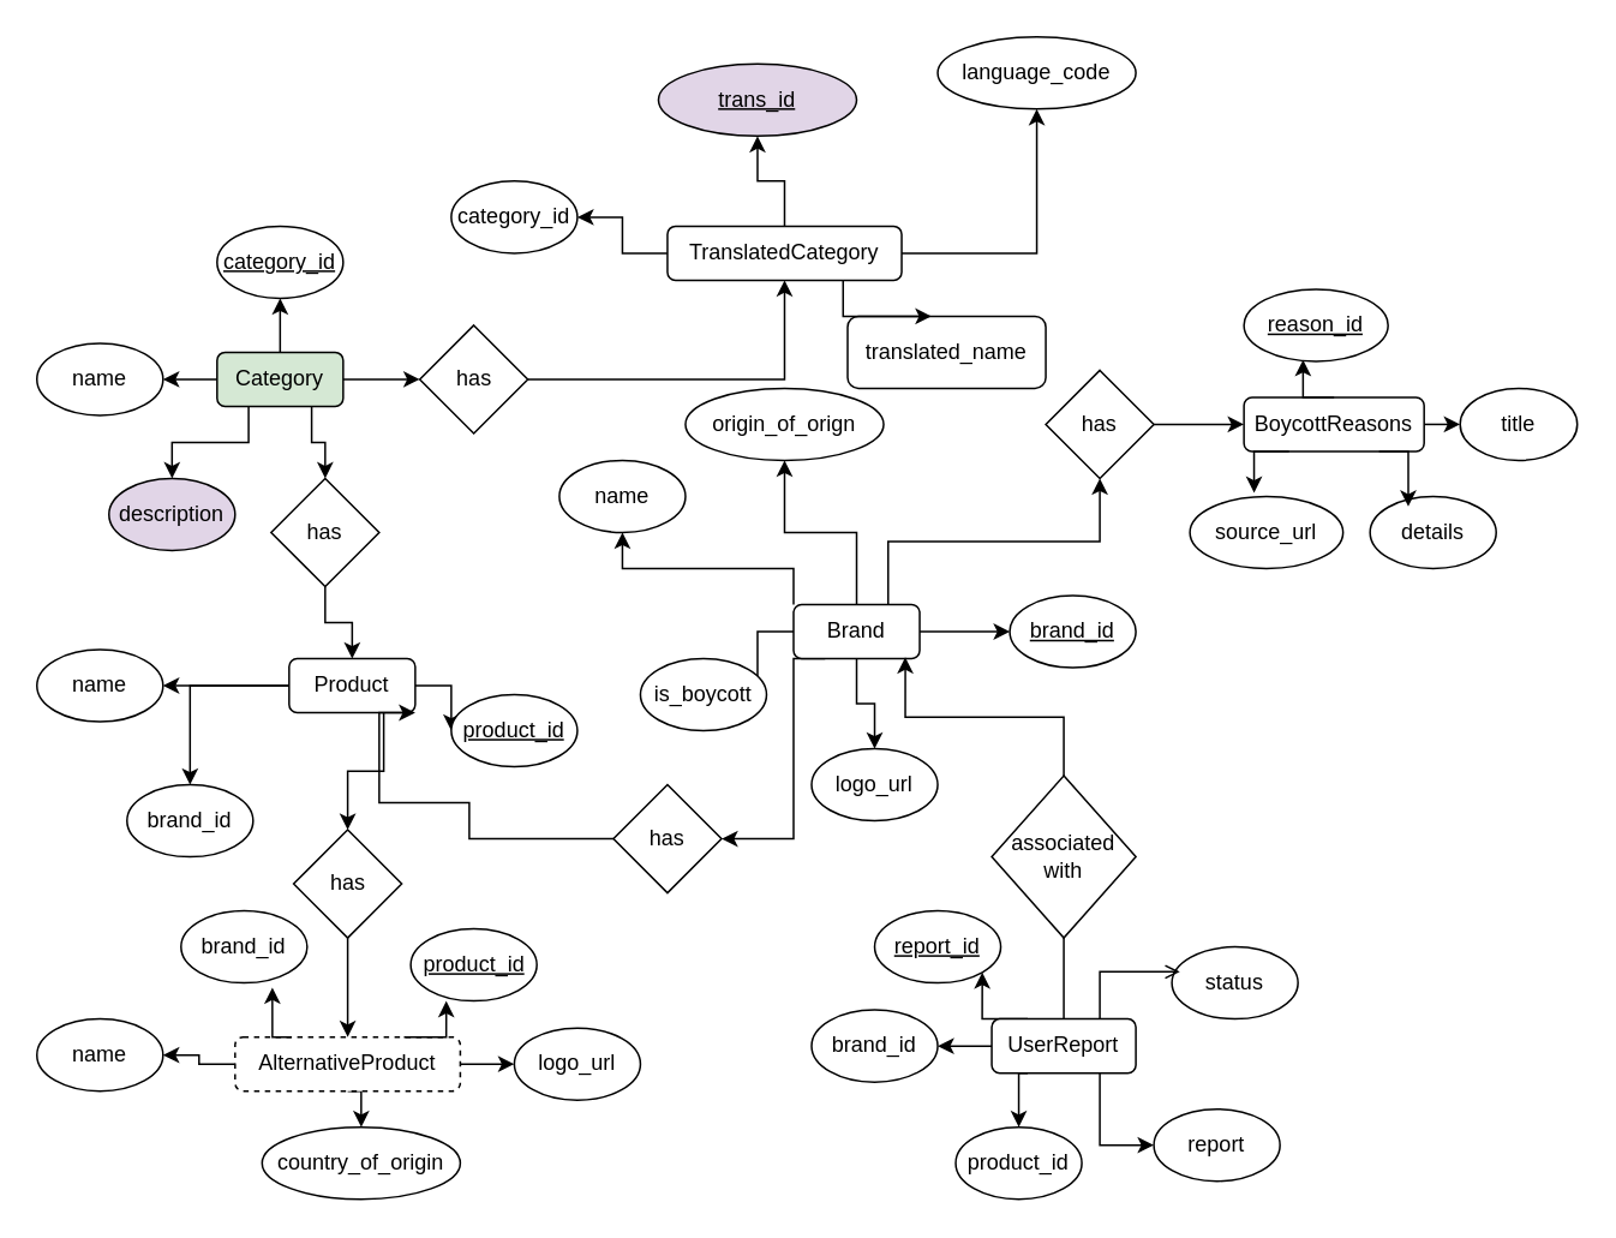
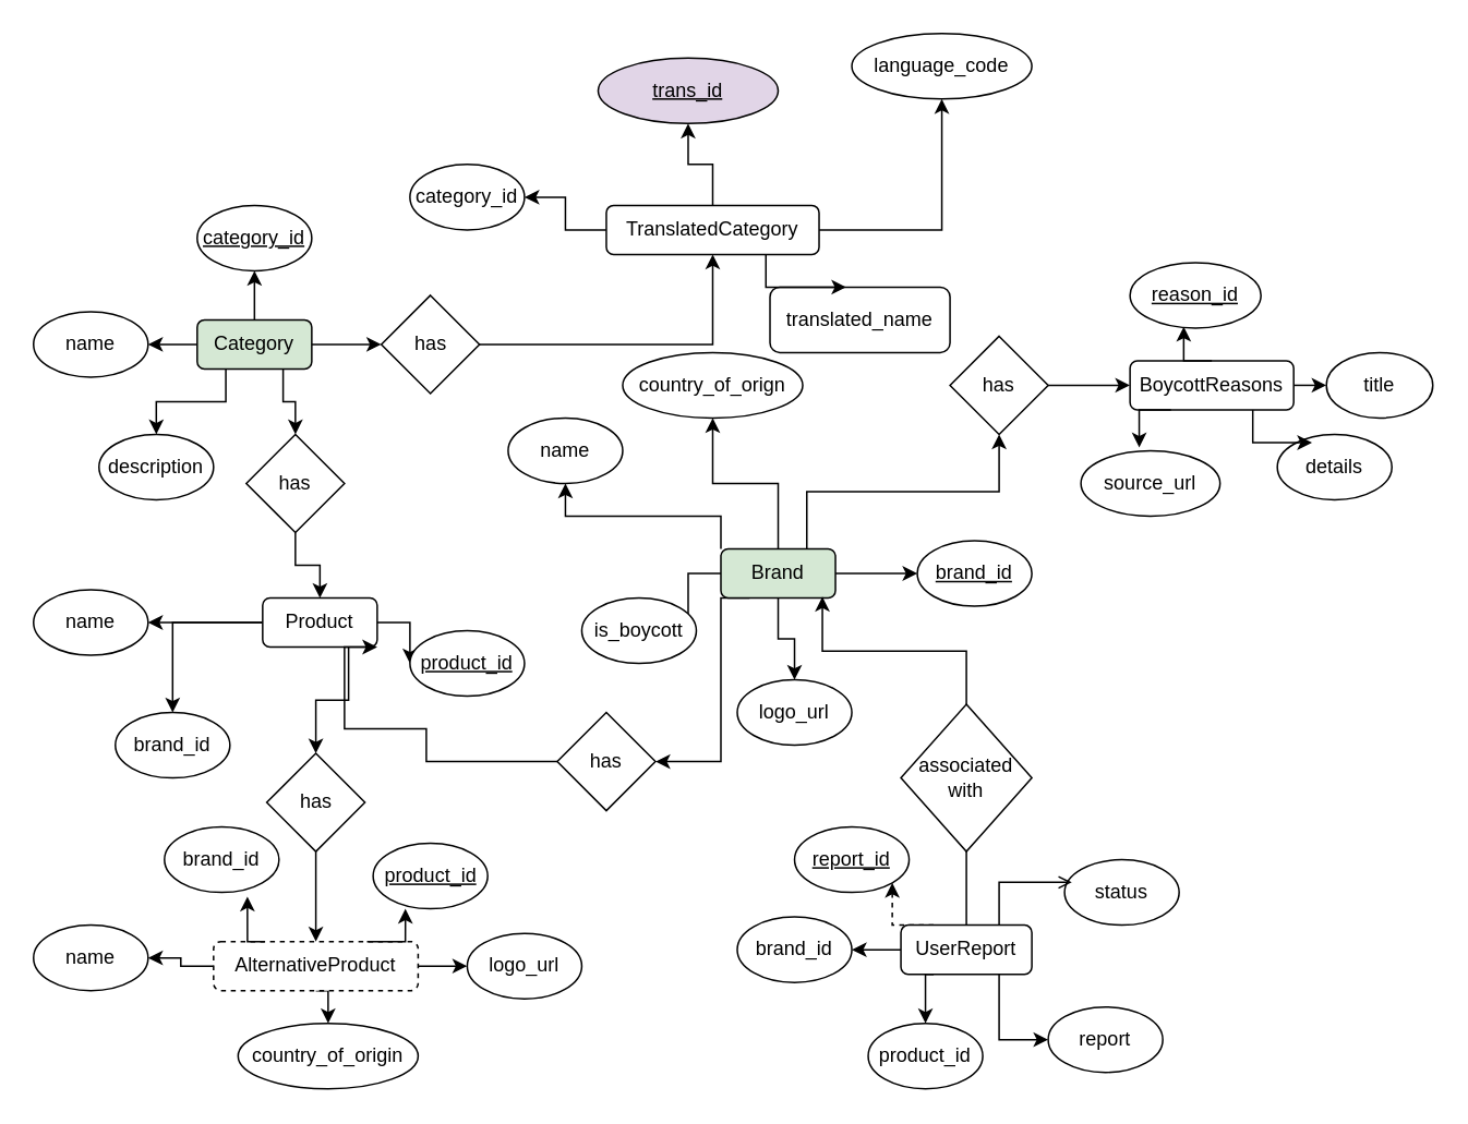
  <mxCell id="0" />
  <mxCell id="1" parent="0" />
  <mxCell id="2" value="" style="edgeStyle=orthogonalEdgeStyle;rounded=0;orthogonalLoop=1;jettySize=auto;html=1;" edge="1" parent="1" source="7" target="39"><mxGeometry relative="1" as="geometry" /></mxCell>
  <mxCell id="3" value="" style="edgeStyle=orthogonalEdgeStyle;rounded=0;orthogonalLoop=1;jettySize=auto;html=1;" edge="1" parent="1" source="7" target="37"><mxGeometry relative="1" as="geometry" /></mxCell>
  <mxCell id="4" style="edgeStyle=orthogonalEdgeStyle;rounded=0;orthogonalLoop=1;jettySize=auto;html=1;exitX=0.25;exitY=1;exitDx=0;exitDy=0;entryX=0.5;entryY=0;entryDx=0;entryDy=0;" edge="1" parent="1" source="7" target="38"><mxGeometry relative="1" as="geometry" /></mxCell>
  <mxCell id="5" style="edgeStyle=orthogonalEdgeStyle;rounded=0;orthogonalLoop=1;jettySize=auto;html=1;exitX=0.75;exitY=1;exitDx=0;exitDy=0;entryX=0.5;entryY=0;entryDx=0;entryDy=0;" edge="1" parent="1" source="7" target="46"><mxGeometry relative="1" as="geometry" /></mxCell>
  <mxCell id="6" value="" style="edgeStyle=orthogonalEdgeStyle;rounded=0;orthogonalLoop=1;jettySize=auto;html=1;" edge="1" parent="1" source="7" target="59"><mxGeometry relative="1" as="geometry" /></mxCell>
  <mxCell id="7" value="Category" style="rounded=1;whiteSpace=wrap;html=1;fillColor=#d5e8d4;" vertex="1" parent="1"><mxGeometry x="120" y="195" width="70" height="30" as="geometry" /></mxCell>
  <mxCell id="8" value="" style="edgeStyle=orthogonalEdgeStyle;rounded=0;orthogonalLoop=1;jettySize=auto;html=1;" edge="1" parent="1" source="11" target="63"><mxGeometry relative="1" as="geometry" /></mxCell>
  <mxCell id="9" value="" style="edgeStyle=orthogonalEdgeStyle;rounded=0;orthogonalLoop=1;jettySize=auto;html=1;" edge="1" parent="1" source="11" target="61"><mxGeometry relative="1" as="geometry" /></mxCell>
  <mxCell id="10" value="" style="edgeStyle=orthogonalEdgeStyle;rounded=0;orthogonalLoop=1;jettySize=auto;html=1;" edge="1" parent="1" source="11" target="62"><mxGeometry relative="1" as="geometry" /></mxCell>
  <mxCell id="11" value="TranslatedCategory" style="rounded=1;whiteSpace=wrap;html=1;" vertex="1" parent="1"><mxGeometry x="370" y="125" width="130" height="30" as="geometry" /></mxCell>
  <mxCell id="12" value="" style="edgeStyle=orthogonalEdgeStyle;rounded=0;orthogonalLoop=1;jettySize=auto;html=1;endArrow=none;" edge="1" parent="1" source="17" target="52"><mxGeometry relative="1" as="geometry" /></mxCell>
  <mxCell id="13" value="" style="edgeStyle=orthogonalEdgeStyle;rounded=0;orthogonalLoop=1;jettySize=auto;html=1;" edge="1" parent="1" source="17" target="67"><mxGeometry relative="1" as="geometry" /></mxCell>
- <mxCell id="14" style="edgeStyle=orthogonalEdgeStyle;rounded=0;orthogonalLoop=1;jettySize=auto;html=1;exitX=0.25;exitY=0;exitDx=0;exitDy=0;entryX=1;entryY=1;entryDx=0;entryDy=0;" edge="1" parent="1" source="17" target="66"><mxGeometry relative="1" as="geometry" /></mxCell>
+ <mxCell id="14" style="edgeStyle=orthogonalEdgeStyle;rounded=0;orthogonalLoop=1;jettySize=auto;html=1;exitX=0.25;exitY=0;exitDx=0;exitDy=0;entryX=1;entryY=1;entryDx=0;entryDy=0;dashed=1;" edge="1" parent="1" source="17" target="66"><mxGeometry relative="1" as="geometry" /></mxCell>
  <mxCell id="15" style="edgeStyle=orthogonalEdgeStyle;rounded=0;orthogonalLoop=1;jettySize=auto;html=1;exitX=0.25;exitY=1;exitDx=0;exitDy=0;entryX=0.5;entryY=0;entryDx=0;entryDy=0;" edge="1" parent="1" source="17" target="65"><mxGeometry relative="1" as="geometry" /></mxCell>
  <mxCell id="16" style="edgeStyle=orthogonalEdgeStyle;rounded=0;orthogonalLoop=1;jettySize=auto;html=1;exitX=0.75;exitY=1;exitDx=0;exitDy=0;entryX=0;entryY=0.5;entryDx=0;entryDy=0;" edge="1" parent="1" source="17" target="68"><mxGeometry relative="1" as="geometry" /></mxCell>
  <mxCell id="17" value="UserReport" style="rounded=1;whiteSpace=wrap;html=1;" vertex="1" parent="1"><mxGeometry x="550" y="565" width="80" height="30" as="geometry" /></mxCell>
  <mxCell id="18" value="" style="edgeStyle=orthogonalEdgeStyle;rounded=0;orthogonalLoop=1;jettySize=auto;html=1;" edge="1" parent="1" source="22" target="42"><mxGeometry relative="1" as="geometry" /></mxCell>
  <mxCell id="19" value="" style="edgeStyle=orthogonalEdgeStyle;rounded=0;orthogonalLoop=1;jettySize=auto;html=1;" edge="1" parent="1" source="22" target="41"><mxGeometry relative="1" as="geometry" /></mxCell>
  <mxCell id="20" value="" style="edgeStyle=orthogonalEdgeStyle;rounded=0;orthogonalLoop=1;jettySize=auto;html=1;" edge="1" parent="1" source="22" target="40"><mxGeometry relative="1" as="geometry" /></mxCell>
  <mxCell id="21" style="edgeStyle=orthogonalEdgeStyle;rounded=0;orthogonalLoop=1;jettySize=auto;html=1;exitX=0.75;exitY=1;exitDx=0;exitDy=0;entryX=0.5;entryY=0;entryDx=0;entryDy=0;" edge="1" parent="1" source="22" target="44"><mxGeometry relative="1" as="geometry" /></mxCell>
  <mxCell id="22" value="Product" style="rounded=1;whiteSpace=wrap;html=1;" vertex="1" parent="1"><mxGeometry x="160" y="365" width="70" height="30" as="geometry" /></mxCell>
  <mxCell id="23" style="edgeStyle=orthogonalEdgeStyle;rounded=0;orthogonalLoop=1;jettySize=auto;html=1;exitX=1;exitY=0.5;exitDx=0;exitDy=0;entryX=0;entryY=0.5;entryDx=0;entryDy=0;" edge="1" parent="1" source="26" target="81"><mxGeometry relative="1" as="geometry" /></mxCell>
  <mxCell id="24" style="edgeStyle=orthogonalEdgeStyle;rounded=0;orthogonalLoop=1;jettySize=auto;html=1;exitX=0.5;exitY=1;exitDx=0;exitDy=0;entryX=0.5;entryY=0;entryDx=0;entryDy=0;" edge="1" parent="1" source="26" target="80"><mxGeometry relative="1" as="geometry" /></mxCell>
  <mxCell id="25" style="edgeStyle=orthogonalEdgeStyle;rounded=0;orthogonalLoop=1;jettySize=auto;html=1;exitX=0;exitY=0.5;exitDx=0;exitDy=0;entryX=1;entryY=0.5;entryDx=0;entryDy=0;" edge="1" parent="1" source="26" target="78"><mxGeometry relative="1" as="geometry" /></mxCell>
  <mxCell id="26" value="AlternativeProduct" style="rounded=1;whiteSpace=wrap;html=1;dashed=1;" vertex="1" parent="1"><mxGeometry x="130" y="575" width="125" height="30" as="geometry" /></mxCell>
  <mxCell id="27" style="edgeStyle=orthogonalEdgeStyle;rounded=0;orthogonalLoop=1;jettySize=auto;html=1;exitX=1;exitY=0.5;exitDx=0;exitDy=0;entryX=0;entryY=0.5;entryDx=0;entryDy=0;" edge="1" parent="1" source="28" target="74"><mxGeometry relative="1" as="geometry" /></mxCell>
  <mxCell id="28" value="BoycottReasons" style="rounded=1;whiteSpace=wrap;html=1;" vertex="1" parent="1"><mxGeometry x="690" y="220" width="100" height="30" as="geometry" /></mxCell>
  <mxCell id="29" value="" style="edgeStyle=orthogonalEdgeStyle;rounded=0;orthogonalLoop=1;jettySize=auto;html=1;" edge="1" parent="1" source="36" target="47"><mxGeometry relative="1" as="geometry" /></mxCell>
  <mxCell id="30" value="" style="edgeStyle=orthogonalEdgeStyle;rounded=0;orthogonalLoop=1;jettySize=auto;html=1;" edge="1" parent="1" source="36" target="49"><mxGeometry relative="1" as="geometry" /></mxCell>
  <mxCell id="31" style="edgeStyle=orthogonalEdgeStyle;rounded=0;orthogonalLoop=1;jettySize=auto;html=1;exitX=0;exitY=0;exitDx=0;exitDy=0;" edge="1" parent="1" source="36" target="48"><mxGeometry relative="1" as="geometry" /></mxCell>
  <mxCell id="32" style="edgeStyle=orthogonalEdgeStyle;rounded=0;orthogonalLoop=1;jettySize=auto;html=1;exitX=1;exitY=0.5;exitDx=0;exitDy=0;" edge="1" parent="1" source="36" target="50"><mxGeometry relative="1" as="geometry" /></mxCell>
  <mxCell id="33" value="" style="edgeStyle=orthogonalEdgeStyle;rounded=0;orthogonalLoop=1;jettySize=auto;html=1;" edge="1" parent="1" source="36" target="51"><mxGeometry relative="1" as="geometry" /></mxCell>
  <mxCell id="34" style="edgeStyle=orthogonalEdgeStyle;rounded=0;orthogonalLoop=1;jettySize=auto;html=1;exitX=0.25;exitY=1;exitDx=0;exitDy=0;entryX=1;entryY=0.5;entryDx=0;entryDy=0;" edge="1" parent="1" source="36" target="54"><mxGeometry relative="1" as="geometry"><Array as="points"><mxPoint x="440" y="365" /><mxPoint x="440" y="465" /></Array></mxGeometry></mxCell>
  <mxCell id="35" style="edgeStyle=orthogonalEdgeStyle;rounded=0;orthogonalLoop=1;jettySize=auto;html=1;exitX=0.75;exitY=0;exitDx=0;exitDy=0;entryX=0.5;entryY=1;entryDx=0;entryDy=0;" edge="1" parent="1" source="36" target="57"><mxGeometry relative="1" as="geometry" /></mxCell>
- <mxCell id="36" value="Brand" style="rounded=1;whiteSpace=wrap;html=1;" vertex="1" parent="1"><mxGeometry x="440" y="335" width="70" height="30" as="geometry" /></mxCell>
+ <mxCell id="36" value="Brand" style="rounded=1;whiteSpace=wrap;html=1;fillColor=#d5e8d4;" vertex="1" parent="1"><mxGeometry x="440" y="335" width="70" height="30" as="geometry" /></mxCell>
  <mxCell id="37" value="name" style="ellipse;whiteSpace=wrap;html=1;" vertex="1" parent="1"><mxGeometry x="20" y="190" width="70" height="40" as="geometry" /></mxCell>
- <mxCell id="38" value="description" style="ellipse;whiteSpace=wrap;html=1;fillColor=#e1d5e7;" vertex="1" parent="1"><mxGeometry x="60" y="265" width="70" height="40" as="geometry" /></mxCell>
+ <mxCell id="38" value="description" style="ellipse;whiteSpace=wrap;html=1;" vertex="1" parent="1"><mxGeometry x="60" y="265" width="70" height="40" as="geometry" /></mxCell>
  <mxCell id="39" value="category_id" style="ellipse;whiteSpace=wrap;html=1;fontStyle=4" vertex="1" parent="1"><mxGeometry x="120" y="125" width="70" height="40" as="geometry" /></mxCell>
  <mxCell id="40" value="brand_id" style="ellipse;whiteSpace=wrap;html=1;" vertex="1" parent="1"><mxGeometry x="70" y="435" width="70" height="40" as="geometry" /></mxCell>
  <mxCell id="41" value="product_id" style="ellipse;whiteSpace=wrap;html=1;fontStyle=4" vertex="1" parent="1"><mxGeometry x="250" y="385" width="70" height="40" as="geometry" /></mxCell>
  <mxCell id="42" value="name" style="ellipse;whiteSpace=wrap;html=1;" vertex="1" parent="1"><mxGeometry x="20" y="360" width="70" height="40" as="geometry" /></mxCell>
  <mxCell id="43" style="edgeStyle=orthogonalEdgeStyle;rounded=0;orthogonalLoop=1;jettySize=auto;html=1;exitX=0.5;exitY=1;exitDx=0;exitDy=0;entryX=0.5;entryY=0;entryDx=0;entryDy=0;" edge="1" parent="1" source="44" target="26"><mxGeometry relative="1" as="geometry" /></mxCell>
  <mxCell id="44" value="has" style="rhombus;whiteSpace=wrap;html=1;" vertex="1" parent="1"><mxGeometry x="162.5" y="460" width="60" height="60" as="geometry" /></mxCell>
  <mxCell id="45" value="" style="edgeStyle=orthogonalEdgeStyle;rounded=0;orthogonalLoop=1;jettySize=auto;html=1;" edge="1" parent="1" source="46" target="22"><mxGeometry relative="1" as="geometry" /></mxCell>
  <mxCell id="46" value="has" style="rhombus;whiteSpace=wrap;html=1;" vertex="1" parent="1"><mxGeometry x="150" y="265" width="60" height="60" as="geometry" /></mxCell>
- <mxCell id="47" value="origin_of_orign" style="ellipse;whiteSpace=wrap;html=1;" vertex="1" parent="1"><mxGeometry x="380" y="215" width="110" height="40" as="geometry" /></mxCell>
+ <mxCell id="47" value="country_of_orign" style="ellipse;whiteSpace=wrap;html=1;" vertex="1" parent="1"><mxGeometry x="380" y="215" width="110" height="40" as="geometry" /></mxCell>
  <mxCell id="48" value="name" style="ellipse;whiteSpace=wrap;html=1;" vertex="1" parent="1"><mxGeometry x="310" y="255" width="70" height="40" as="geometry" /></mxCell>
  <mxCell id="49" value="is_boycott" style="ellipse;whiteSpace=wrap;html=1;" vertex="1" parent="1"><mxGeometry x="355" y="365" width="70" height="40" as="geometry" /></mxCell>
  <mxCell id="50" value="brand_id" style="ellipse;whiteSpace=wrap;html=1;fontStyle=4" vertex="1" parent="1"><mxGeometry x="560" y="330" width="70" height="40" as="geometry" /></mxCell>
  <mxCell id="51" value="logo_url" style="ellipse;whiteSpace=wrap;html=1;" vertex="1" parent="1"><mxGeometry x="450" y="415" width="70" height="40" as="geometry" /></mxCell>
  <mxCell id="52" value="associated with" style="rhombus;whiteSpace=wrap;html=1;" vertex="1" parent="1"><mxGeometry x="550" y="430" width="80" height="90" as="geometry" /></mxCell>
  <mxCell id="53" style="edgeStyle=orthogonalEdgeStyle;rounded=0;orthogonalLoop=1;jettySize=auto;html=1;exitX=0;exitY=0.5;exitDx=0;exitDy=0;entryX=1;entryY=1;entryDx=0;entryDy=0;" edge="1" parent="1" source="54" target="22"><mxGeometry relative="1" as="geometry"><Array as="points"><mxPoint x="260" y="465" /><mxPoint x="260" y="445" /><mxPoint x="210" y="445" /><mxPoint x="210" y="395" /></Array></mxGeometry></mxCell>
  <mxCell id="54" value="has" style="rhombus;whiteSpace=wrap;html=1;" vertex="1" parent="1"><mxGeometry x="340" y="435" width="60" height="60" as="geometry" /></mxCell>
  <mxCell id="55" style="edgeStyle=orthogonalEdgeStyle;rounded=0;orthogonalLoop=1;jettySize=auto;html=1;exitX=0.5;exitY=0;exitDx=0;exitDy=0;entryX=0.886;entryY=0.973;entryDx=0;entryDy=0;entryPerimeter=0;" edge="1" parent="1" source="52" target="36"><mxGeometry relative="1" as="geometry" /></mxCell>
  <mxCell id="56" style="edgeStyle=orthogonalEdgeStyle;rounded=0;orthogonalLoop=1;jettySize=auto;html=1;exitX=1;exitY=0.5;exitDx=0;exitDy=0;entryX=0;entryY=0.5;entryDx=0;entryDy=0;" edge="1" parent="1" source="57" target="28"><mxGeometry relative="1" as="geometry" /></mxCell>
  <mxCell id="57" value="has" style="rhombus;whiteSpace=wrap;html=1;" vertex="1" parent="1"><mxGeometry x="580" y="205" width="60" height="60" as="geometry" /></mxCell>
  <mxCell id="58" style="edgeStyle=orthogonalEdgeStyle;rounded=0;orthogonalLoop=1;jettySize=auto;html=1;exitX=1;exitY=0.5;exitDx=0;exitDy=0;" edge="1" parent="1" source="59" target="11"><mxGeometry relative="1" as="geometry" /></mxCell>
  <mxCell id="59" value="has" style="rhombus;whiteSpace=wrap;html=1;" vertex="1" parent="1"><mxGeometry x="232.5" y="180" width="60" height="60" as="geometry" /></mxCell>
  <mxCell id="60" value="translated_name" style="whiteSpace=wrap;html=1;rounded=1;" vertex="1" parent="1"><mxGeometry x="470" y="175" width="110" height="40" as="geometry" /></mxCell>
  <mxCell id="61" value="trans_id" style="ellipse;whiteSpace=wrap;html=1;fontStyle=4;fillColor=#e1d5e7;" vertex="1" parent="1"><mxGeometry x="365" y="35" width="110" height="40" as="geometry" /></mxCell>
  <mxCell id="62" value="language_code" style="ellipse;whiteSpace=wrap;html=1;" vertex="1" parent="1"><mxGeometry x="520" y="20" width="110" height="40" as="geometry" /></mxCell>
  <mxCell id="63" value="category_id" style="ellipse;whiteSpace=wrap;html=1;fontStyle=0" vertex="1" parent="1"><mxGeometry x="250" y="100" width="70" height="40" as="geometry" /></mxCell>
  <mxCell id="64" style="edgeStyle=orthogonalEdgeStyle;rounded=0;orthogonalLoop=1;jettySize=auto;html=1;exitX=0.75;exitY=1;exitDx=0;exitDy=0;entryX=0.424;entryY=-0.02;entryDx=0;entryDy=0;entryPerimeter=0;" edge="1" parent="1" source="11" target="60"><mxGeometry relative="1" as="geometry" /></mxCell>
  <mxCell id="65" value="product_id" style="ellipse;whiteSpace=wrap;html=1;fontStyle=0" vertex="1" parent="1"><mxGeometry x="530" y="625" width="70" height="40" as="geometry" /></mxCell>
  <mxCell id="66" value="report_id" style="ellipse;whiteSpace=wrap;html=1;fontStyle=4" vertex="1" parent="1"><mxGeometry x="485" y="505" width="70" height="40" as="geometry" /></mxCell>
  <mxCell id="67" value="brand_id" style="ellipse;whiteSpace=wrap;html=1;fontStyle=0" vertex="1" parent="1"><mxGeometry x="450" y="560" width="70" height="40" as="geometry" /></mxCell>
  <mxCell id="68" value="report" style="ellipse;whiteSpace=wrap;html=1;fontStyle=0" vertex="1" parent="1"><mxGeometry x="640" y="615" width="70" height="40" as="geometry" /></mxCell>
  <mxCell id="69" value="status" style="ellipse;whiteSpace=wrap;html=1;fontStyle=0" vertex="1" parent="1"><mxGeometry x="650" y="525" width="70" height="40" as="geometry" /></mxCell>
  <mxCell id="70" style="edgeStyle=orthogonalEdgeStyle;rounded=0;orthogonalLoop=1;jettySize=auto;html=1;exitX=0.75;exitY=0;exitDx=0;exitDy=0;entryX=0.063;entryY=0.345;entryDx=0;entryDy=0;entryPerimeter=0;endArrow=open;" edge="1" parent="1" source="17" target="69"><mxGeometry relative="1" as="geometry" /></mxCell>
  <mxCell id="71" value="source_url" style="ellipse;whiteSpace=wrap;html=1;" vertex="1" parent="1"><mxGeometry x="660" y="275" width="85" height="40" as="geometry" /></mxCell>
- <mxCell id="72" value="details" style="ellipse;whiteSpace=wrap;html=1;" vertex="1" parent="1"><mxGeometry x="760" y="275" width="70" height="40" as="geometry" /></mxCell>
+ <mxCell id="72" value="details" style="ellipse;whiteSpace=wrap;html=1;" vertex="1" parent="1"><mxGeometry x="780" y="265" width="70" height="40" as="geometry" /></mxCell>
  <mxCell id="73" value="reason_id" style="ellipse;whiteSpace=wrap;html=1;fontStyle=4" vertex="1" parent="1"><mxGeometry x="690" y="160" width="80" height="40" as="geometry" /></mxCell>
  <mxCell id="74" value="title" style="ellipse;whiteSpace=wrap;html=1;" vertex="1" parent="1"><mxGeometry x="810" y="215" width="65" height="40" as="geometry" /></mxCell>
  <mxCell id="75" style="edgeStyle=orthogonalEdgeStyle;rounded=0;orthogonalLoop=1;jettySize=auto;html=1;exitX=0.25;exitY=1;exitDx=0;exitDy=0;entryX=0.419;entryY=-0.05;entryDx=0;entryDy=0;entryPerimeter=0;" edge="1" parent="1" source="28" target="71"><mxGeometry relative="1" as="geometry" /></mxCell>
  <mxCell id="76" style="edgeStyle=orthogonalEdgeStyle;rounded=0;orthogonalLoop=1;jettySize=auto;html=1;exitX=0.75;exitY=1;exitDx=0;exitDy=0;entryX=0.303;entryY=0.14;entryDx=0;entryDy=0;entryPerimeter=0;" edge="1" parent="1" source="28" target="72"><mxGeometry relative="1" as="geometry" /></mxCell>
  <mxCell id="77" style="edgeStyle=orthogonalEdgeStyle;rounded=0;orthogonalLoop=1;jettySize=auto;html=1;exitX=0.5;exitY=0;exitDx=0;exitDy=0;entryX=0.41;entryY=0.98;entryDx=0;entryDy=0;entryPerimeter=0;" edge="1" parent="1" source="28" target="73"><mxGeometry relative="1" as="geometry" /></mxCell>
  <mxCell id="78" value="name" style="ellipse;whiteSpace=wrap;html=1;" vertex="1" parent="1"><mxGeometry x="20" y="565" width="70" height="40" as="geometry" /></mxCell>
  <mxCell id="79" value="product_id" style="ellipse;whiteSpace=wrap;html=1;fontStyle=4" vertex="1" parent="1"><mxGeometry x="227.5" y="515" width="70" height="40" as="geometry" /></mxCell>
  <mxCell id="80" value="country_of_origin" style="ellipse;whiteSpace=wrap;html=1;" vertex="1" parent="1"><mxGeometry x="145" y="625" width="110" height="40" as="geometry" /></mxCell>
  <mxCell id="81" value="logo_url" style="ellipse;whiteSpace=wrap;html=1;" vertex="1" parent="1"><mxGeometry x="285" y="570" width="70" height="40" as="geometry" /></mxCell>
  <mxCell id="82" style="edgeStyle=orthogonalEdgeStyle;rounded=0;orthogonalLoop=1;jettySize=auto;html=1;exitX=0.75;exitY=0;exitDx=0;exitDy=0;entryX=0.282;entryY=1;entryDx=0;entryDy=0;entryPerimeter=0;" edge="1" parent="1" source="26" target="79"><mxGeometry relative="1" as="geometry" /></mxCell>
  <mxCell id="83" value="brand_id" style="ellipse;whiteSpace=wrap;html=1;" vertex="1" parent="1"><mxGeometry x="100" y="505" width="70" height="40" as="geometry" /></mxCell>
  <mxCell id="84" style="edgeStyle=orthogonalEdgeStyle;rounded=0;orthogonalLoop=1;jettySize=auto;html=1;exitX=0.25;exitY=0;exitDx=0;exitDy=0;entryX=0.724;entryY=1.063;entryDx=0;entryDy=0;entryPerimeter=0;" edge="1" parent="1" source="26" target="83"><mxGeometry relative="1" as="geometry" /></mxCell>
